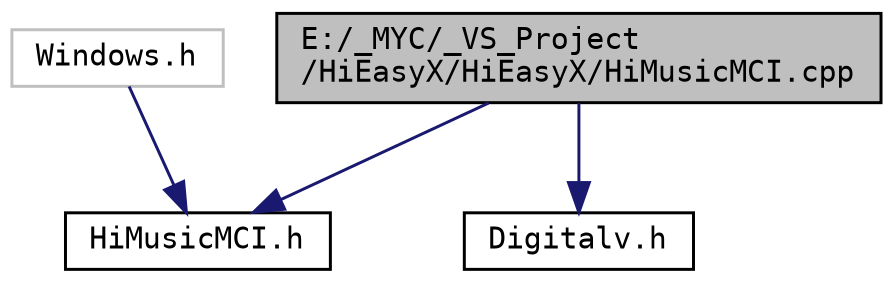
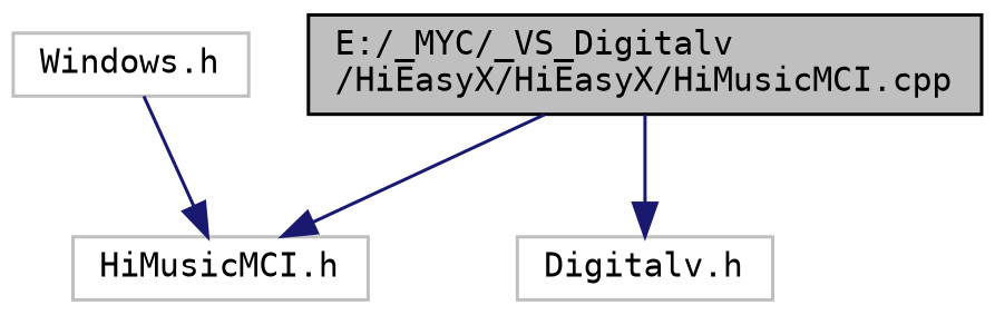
  digraph {
    fontname="DejaVu Sans Mono"
    node [color=black fillcolor=white fontname="DejaVu Sans Mono" fontsize=10 shape=record style=filled]
    edge [color=midnightblue fontname="DejaVu Sans Mono" fontsize=10 labelfontname=Helvetica labelfontsize=10 style=solid]
-   n1 [fillcolor=grey75 fontcolor=black height=0.2 label="E:/_MYC/_VS_Project\l/HiEasyX/HiEasyX/HiMusicMCI.cpp" width=0.4]
-   n2 [height=0.2 label="HiMusicMCI.h" width=0.4]
-   n3 [height=0.2 label="Digitalv.h" width=0.4]
+   n1 [fillcolor=grey75 fontcolor=black height=0.2 label="E:/_MYC/_VS_Digitalv\l/HiEasyX/HiEasyX/HiMusicMCI.cpp" width=0.4]
+   n2 [color=grey75 height=0.2 label="HiMusicMCI.h" width=0.4]
+   n3 [color=grey75 height=0.2 label="Digitalv.h" width=0.4]
    n4 [color=grey75 height=0.2 label="Windows.h" width=0.4]
    n1 -> n2
    n1 -> n3
    n4 -> n2
  }
